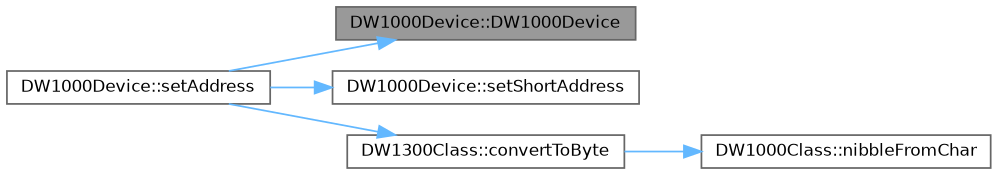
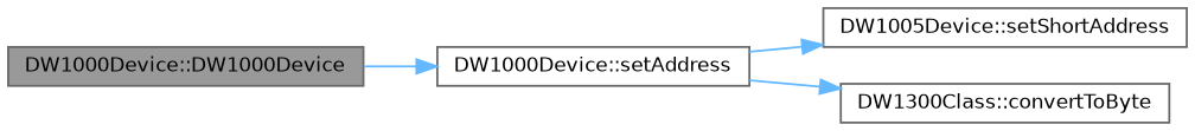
  digraph {
    rankdir=LR
    node [color=grey40 fillcolor=white fontname=Helvetica fontsize=10 shape=box style=filled]
    edge [color=steelblue1 fontname=Helvetica fontsize=10 labelfontname=Helvetica labelfontsize=10 style=solid]
    n1 [color=gray40 fillcolor=grey60 fontcolor=black height=0.2 label="DW1000Device::DW1000Device" width=0.4]
    n2 [height=0.2 label="DW1000Device::setAddress" width=0.4]
-   n3 [height=0.2 label="DW1000Device::setShortAddress" width=0.4]
+   n3 [height=0.2 label="DW1005Device::setShortAddress" width=0.4]
    n4 [height=0.2 label="DW1300Class::convertToByte" width=0.4]
-   n5 [height=0.2 label="DW1000Class::nibbleFromChar" width=0.4]
-   n2 -> n1
+   n1 -> n2
    n2 -> n3
    n2 -> n4
-   n4 -> n5
  }
